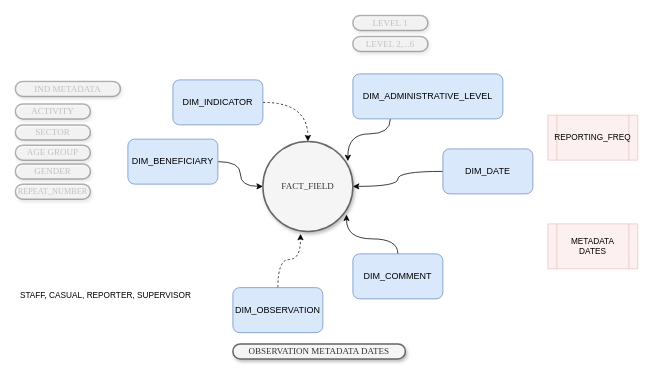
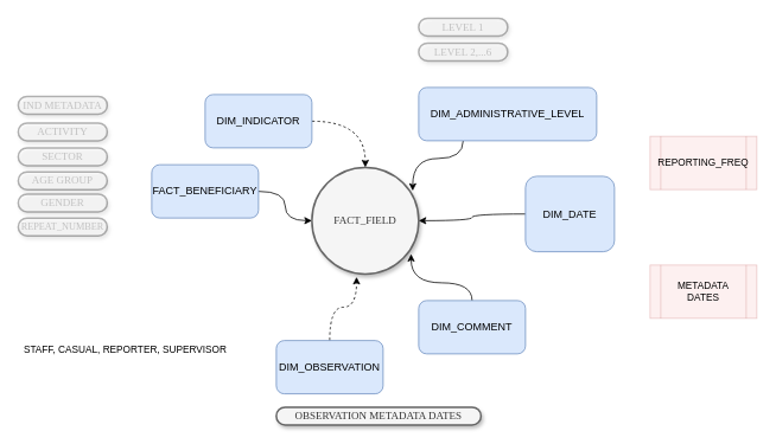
  <mxCell id="0" />
  <mxCell id="1" parent="0" />
  <mxCell id="2" value="FACT_FIELD" style="ellipse;whiteSpace=wrap;html=1;rounded=1;shadow=1;comic=0;labelBackgroundColor=none;strokeWidth=2;fontFamily=Verdana;fontSize=12;align=center;fillColor=#f5f5f5;fontColor=#333333;strokeColor=#666666;" vertex="1" parent="1"><mxGeometry x="350" y="188" width="120" height="120" as="geometry" /></mxCell>
- <mxCell id="3" value="IND METADATA" style="whiteSpace=wrap;html=1;rounded=1;shadow=1;comic=0;labelBackgroundColor=none;strokeWidth=2;fontFamily=Verdana;fontSize=12;align=center;arcSize=50;opacity=30;textOpacity=20;" vertex="1" parent="1"><mxGeometry x="20" y="108" width="140" height="20" as="geometry" /></mxCell>
+ <mxCell id="3" value="IND METADATA" style="whiteSpace=wrap;html=1;rounded=1;shadow=1;comic=0;labelBackgroundColor=none;strokeWidth=2;fontFamily=Verdana;fontSize=12;align=center;arcSize=50;opacity=30;textOpacity=20;" vertex="1" parent="1"><mxGeometry x="20" y="108" width="100" height="20" as="geometry" /></mxCell>
  <mxCell id="4" style="edgeStyle=orthogonalEdgeStyle;rounded=0;orthogonalLoop=1;jettySize=auto;html=1;exitX=1;exitY=0.5;exitDx=0;exitDy=0;fontSize=11;curved=1;dashed=1;" edge="1" parent="1" source="5" target="2"><mxGeometry relative="1" as="geometry" /></mxCell>
  <mxCell id="5" value="DIM_INDICATOR" style="rounded=1;whiteSpace=wrap;html=1;fillColor=#dae8fc;strokeColor=#6c8ebf;" vertex="1" parent="1"><mxGeometry x="230" y="106" width="120" height="60" as="geometry" /></mxCell>
  <mxCell id="6" style="edgeStyle=orthogonalEdgeStyle;curved=1;rounded=0;orthogonalLoop=1;jettySize=auto;html=1;exitX=0.25;exitY=1;exitDx=0;exitDy=0;entryX=0.944;entryY=0.22;entryDx=0;entryDy=0;entryPerimeter=0;fontSize=11;" edge="1" parent="1" source="7" target="2"><mxGeometry relative="1" as="geometry" /></mxCell>
  <mxCell id="7" value="DIM_ADMINISTRATIVE_LEVEL" style="rounded=1;whiteSpace=wrap;html=1;fillColor=#dae8fc;strokeColor=#6c8ebf;" vertex="1" parent="1"><mxGeometry x="470" y="98" width="200" height="60" as="geometry" /></mxCell>
  <mxCell id="8" value="ACTIVITY" style="whiteSpace=wrap;html=1;rounded=1;shadow=1;comic=0;labelBackgroundColor=none;strokeWidth=2;fontFamily=Verdana;fontSize=12;align=center;arcSize=50;opacity=30;textOpacity=20;" vertex="1" parent="1"><mxGeometry x="20" y="138" width="100" height="20" as="geometry" /></mxCell>
  <mxCell id="9" value="SECTOR" style="whiteSpace=wrap;html=1;rounded=1;shadow=1;comic=0;labelBackgroundColor=none;strokeWidth=2;fontFamily=Verdana;fontSize=12;align=center;arcSize=50;opacity=30;textOpacity=20;" vertex="1" parent="1"><mxGeometry x="20" y="166" width="100" height="20" as="geometry" /></mxCell>
  <mxCell id="10" value="AGE GROUP" style="whiteSpace=wrap;html=1;rounded=1;shadow=1;comic=0;labelBackgroundColor=none;strokeWidth=2;fontFamily=Verdana;fontSize=12;align=center;arcSize=50;opacity=30;textOpacity=20;" vertex="1" parent="1"><mxGeometry x="20" y="193" width="100" height="20" as="geometry" /></mxCell>
  <mxCell id="11" value="GENDER" style="whiteSpace=wrap;html=1;rounded=1;shadow=1;comic=0;labelBackgroundColor=none;strokeWidth=2;fontFamily=Verdana;fontSize=12;align=center;arcSize=50;opacity=30;textOpacity=20;" vertex="1" parent="1"><mxGeometry x="20" y="218" width="100" height="20" as="geometry" /></mxCell>
  <mxCell id="12" value="&lt;font style=&quot;font-size: 11px&quot;&gt;REPEAT_NUMBER&lt;/font&gt;" style="whiteSpace=wrap;html=1;rounded=1;shadow=1;comic=0;labelBackgroundColor=none;strokeWidth=2;fontFamily=Verdana;fontSize=12;align=center;arcSize=50;opacity=30;textOpacity=20;" vertex="1" parent="1"><mxGeometry x="20" y="245" width="100" height="20" as="geometry" /></mxCell>
  <mxCell id="13" style="edgeStyle=orthogonalEdgeStyle;curved=1;rounded=0;orthogonalLoop=1;jettySize=auto;html=1;exitX=0.5;exitY=0;exitDx=0;exitDy=0;entryX=0.418;entryY=1.028;entryDx=0;entryDy=0;entryPerimeter=0;fontSize=11;dashed=1;" edge="1" parent="1" source="14" target="2"><mxGeometry relative="1" as="geometry" /></mxCell>
  <mxCell id="14" value="DIM_OBSERVATION" style="rounded=1;whiteSpace=wrap;html=1;fillColor=#dae8fc;strokeColor=#6c8ebf;" vertex="1" parent="1"><mxGeometry x="310" y="383" width="120" height="60" as="geometry" /></mxCell>
  <mxCell id="15" style="edgeStyle=orthogonalEdgeStyle;curved=1;rounded=0;orthogonalLoop=1;jettySize=auto;html=1;exitX=0.5;exitY=0;exitDx=0;exitDy=0;entryX=0.929;entryY=0.813;entryDx=0;entryDy=0;entryPerimeter=0;fontSize=11;" edge="1" parent="1" source="16" target="2"><mxGeometry relative="1" as="geometry" /></mxCell>
  <mxCell id="16" value="DIM_COMMENT" style="rounded=1;whiteSpace=wrap;html=1;fillColor=#dae8fc;strokeColor=#6c8ebf;" vertex="1" parent="1"><mxGeometry x="470" y="338" width="120" height="60" as="geometry" /></mxCell>
  <mxCell id="17" style="edgeStyle=orthogonalEdgeStyle;curved=1;rounded=0;orthogonalLoop=1;jettySize=auto;html=1;exitX=0;exitY=0.5;exitDx=0;exitDy=0;fontSize=11;" edge="1" parent="1" source="18" target="2"><mxGeometry relative="1" as="geometry" /></mxCell>
- <mxCell id="18" value="DIM_DATE" style="rounded=1;whiteSpace=wrap;html=1;fillColor=#dae8fc;strokeColor=#6c8ebf;" vertex="1" parent="1"><mxGeometry x="590" y="198" width="120" height="60" as="geometry" /></mxCell>
+ <mxCell id="18" value="DIM_DATE" style="rounded=1;whiteSpace=wrap;html=1;fillColor=#dae8fc;strokeColor=#6c8ebf;" vertex="1" parent="1"><mxGeometry x="590" y="198" width="100" height="85" as="geometry" /></mxCell>
  <mxCell id="19" value="REPORTING_FREQ" style="shape=process;whiteSpace=wrap;html=1;backgroundOutline=1;fontSize=11;opacity=30;fillColor=#f8cecc;strokeColor=#b85450;" vertex="1" parent="1"><mxGeometry x="730" y="153" width="120" height="60" as="geometry" /></mxCell>
  <mxCell id="20" value="METADATA DATES" style="shape=process;whiteSpace=wrap;html=1;backgroundOutline=1;fontSize=11;opacity=30;fillColor=#f8cecc;strokeColor=#b85450;" vertex="1" parent="1"><mxGeometry x="730" y="298" width="120" height="60" as="geometry" /></mxCell>
  <mxCell id="21" value="LEVEL 1" style="whiteSpace=wrap;html=1;rounded=1;shadow=1;comic=0;labelBackgroundColor=none;strokeWidth=2;fontFamily=Verdana;fontSize=12;align=center;arcSize=50;opacity=30;textOpacity=20;" vertex="1" parent="1"><mxGeometry x="470" y="20" width="100" height="20" as="geometry" /></mxCell>
  <mxCell id="22" value="LEVEL 2,...6" style="whiteSpace=wrap;html=1;rounded=1;shadow=1;comic=0;labelBackgroundColor=none;strokeWidth=2;fontFamily=Verdana;fontSize=12;align=center;arcSize=50;opacity=30;textOpacity=20;" vertex="1" parent="1"><mxGeometry x="470" y="48" width="100" height="20" as="geometry" /></mxCell>
  <mxCell id="23" value="OBSERVATION METADATA DATES" style="whiteSpace=wrap;html=1;rounded=1;shadow=1;comic=0;labelBackgroundColor=none;strokeWidth=2;fontFamily=Verdana;fontSize=12;align=center;arcSize=50;fillColor=#f5f5f5;fontColor=#333333;strokeColor=#666666;" vertex="1" parent="1"><mxGeometry x="310" y="458" width="230" height="20" as="geometry" /></mxCell>
  <mxCell id="24" style="edgeStyle=orthogonalEdgeStyle;curved=1;rounded=0;orthogonalLoop=1;jettySize=auto;html=1;exitX=1;exitY=0.5;exitDx=0;exitDy=0;fontSize=11;" edge="1" parent="1" source="25" target="2"><mxGeometry relative="1" as="geometry" /></mxCell>
- <mxCell id="25" value="DIM_BENEFICIARY" style="rounded=1;whiteSpace=wrap;html=1;fillColor=#dae8fc;strokeColor=#6c8ebf;" vertex="1" parent="1"><mxGeometry x="170" y="185" width="120" height="60" as="geometry" /></mxCell>
+ <mxCell id="25" value="FACT_BENEFICIARY" style="rounded=1;whiteSpace=wrap;html=1;fillColor=#dae8fc;strokeColor=#6c8ebf;" vertex="1" parent="1"><mxGeometry x="170" y="185" width="120" height="60" as="geometry" /></mxCell>
  <mxCell id="26" value="STAFF, CASUAL, REPORTER, SUPERVISOR" style="text;html=1;align=center;verticalAlign=middle;resizable=0;points=[];autosize=1;strokeColor=none;fillColor=none;fontSize=11;" vertex="1" parent="1"><mxGeometry x="20" y="383" width="240" height="20" as="geometry" /></mxCell>
